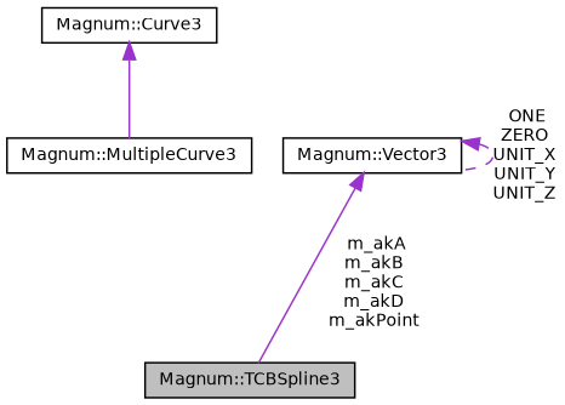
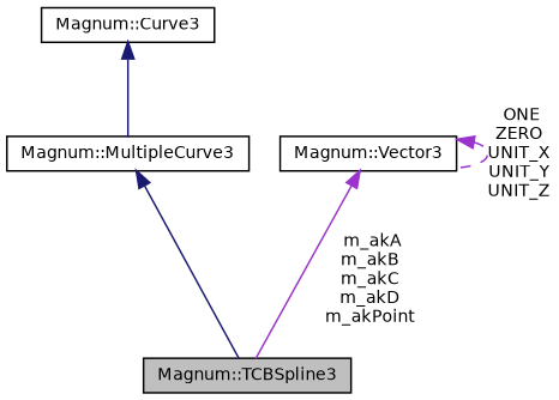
  digraph {
    node [color=black fillcolor=white fontname=Helvetica fontsize=10 shape=record style=filled]
    edge [color=midnightblue dir=back fontname=Helvetica fontsize=10 labelfontname=Helvetica labelfontsize=10 style=solid]
    n1 [fillcolor=grey75 fontcolor=black height=0.2 label="Magnum::TCBSpline3" width=0.4]
    n2 [height=0.2 label="Magnum::MultipleCurve3" width=0.4]
    n3 [height=0.2 label="Magnum::Curve3" width=0.4]
    n4 [height=0.2 label="Magnum::Vector3" width=0.4]
-   n3 -> n2 [color=darkorchid3]
+   n2 -> n1
+   n3 -> n2
    n4 -> n1 [color=darkorchid3 label=" m_akA\nm_akB\nm_akC\nm_akD\nm_akPoint"]
    n4 -> n4 [color=darkorchid3 label=" ONE\nZERO\nUNIT_X\nUNIT_Y\nUNIT_Z" style=dashed]
  }
